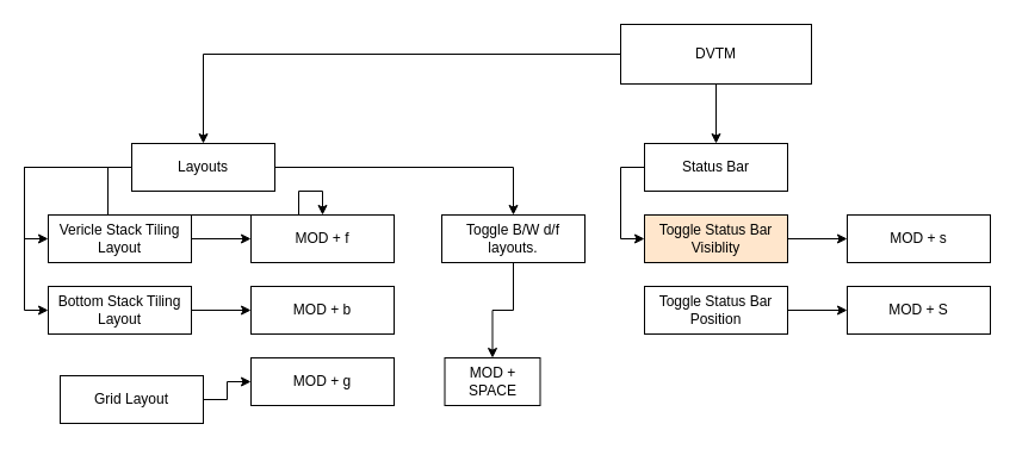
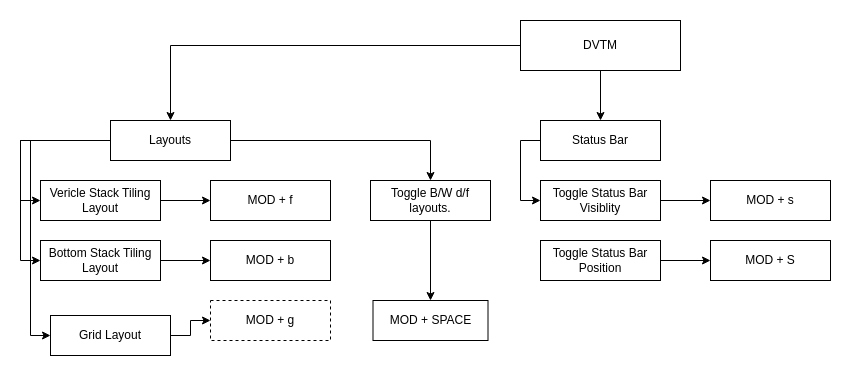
  <mxCell id="0" />
  <mxCell id="1" parent="0" />
  <mxCell id="2" style="edgeStyle=orthogonalEdgeStyle;rounded=0;orthogonalLoop=1;jettySize=auto;html=1;exitX=0;exitY=0.5;exitDx=0;exitDy=0;entryX=0.5;entryY=0;entryDx=0;entryDy=0;" edge="1" parent="1" source="4" target="9"><mxGeometry relative="1" as="geometry" /></mxCell>
  <mxCell id="3" style="edgeStyle=orthogonalEdgeStyle;rounded=0;orthogonalLoop=1;jettySize=auto;html=1;exitX=0.5;exitY=1;exitDx=0;exitDy=0;entryX=0.5;entryY=0;entryDx=0;entryDy=0;" edge="1" parent="1" source="4" target="23"><mxGeometry relative="1" as="geometry" /></mxCell>
  <mxCell id="4" value="DVTM" style="rounded=0;whiteSpace=wrap;html=1;" vertex="1" parent="1"><mxGeometry x="520" y="20" width="160" height="50" as="geometry" /></mxCell>
  <mxCell id="5" style="edgeStyle=orthogonalEdgeStyle;rounded=0;orthogonalLoop=1;jettySize=auto;html=1;exitX=0;exitY=0.75;exitDx=0;exitDy=0;entryX=0;entryY=0.5;entryDx=0;entryDy=0;" edge="1" parent="1" source="9" target="11"><mxGeometry relative="1" as="geometry"><Array as="points"><mxPoint x="110" y="140" /><mxPoint x="20" y="140" /><mxPoint x="20" y="200" /></Array></mxGeometry></mxCell>
  <mxCell id="6" style="edgeStyle=orthogonalEdgeStyle;rounded=0;orthogonalLoop=1;jettySize=auto;html=1;exitX=0;exitY=0.5;exitDx=0;exitDy=0;entryX=0;entryY=0.5;entryDx=0;entryDy=0;" edge="1" parent="1" source="9" target="15"><mxGeometry relative="1" as="geometry" /></mxCell>
- <mxCell id="7" style="edgeStyle=orthogonalEdgeStyle;rounded=0;orthogonalLoop=1;jettySize=auto;html=1;exitX=0;exitY=0.5;exitDx=0;exitDy=0;" edge="1" parent="1" source="9" target="12"><mxGeometry relative="1" as="geometry" /></mxCell>
+ <mxCell id="7" style="edgeStyle=orthogonalEdgeStyle;rounded=0;orthogonalLoop=1;jettySize=auto;html=1;exitX=0;exitY=0.5;exitDx=0;exitDy=0;entryX=0;entryY=0.5;entryDx=0;entryDy=0;" edge="1" parent="1" source="9" target="18"><mxGeometry relative="1" as="geometry" /></mxCell>
  <mxCell id="8" style="edgeStyle=orthogonalEdgeStyle;rounded=0;orthogonalLoop=1;jettySize=auto;html=1;exitX=1;exitY=0.5;exitDx=0;exitDy=0;entryX=0.5;entryY=0;entryDx=0;entryDy=0;" edge="1" parent="1" source="9" target="20"><mxGeometry relative="1" as="geometry" /></mxCell>
  <mxCell id="9" value="Layouts" style="rounded=0;whiteSpace=wrap;html=1;" vertex="1" parent="1"><mxGeometry x="110" y="120" width="120" height="40" as="geometry" /></mxCell>
  <mxCell id="10" style="edgeStyle=orthogonalEdgeStyle;rounded=0;orthogonalLoop=1;jettySize=auto;html=1;exitX=1;exitY=0.5;exitDx=0;exitDy=0;entryX=0;entryY=0.5;entryDx=0;entryDy=0;" edge="1" parent="1" source="11" target="12"><mxGeometry relative="1" as="geometry" /></mxCell>
  <mxCell id="11" value="Vericle Stack Tiling Layout" style="rounded=0;whiteSpace=wrap;html=1;" vertex="1" parent="1"><mxGeometry x="40" y="180" width="120" height="40" as="geometry" /></mxCell>
  <mxCell id="12" value="MOD + f" style="rounded=0;whiteSpace=wrap;html=1;" vertex="1" parent="1"><mxGeometry x="210" y="180" width="120" height="40" as="geometry" /></mxCell>
  <mxCell id="13" value="MOD + b" style="rounded=0;whiteSpace=wrap;html=1;" vertex="1" parent="1"><mxGeometry x="210" y="240" width="120" height="40" as="geometry" /></mxCell>
  <mxCell id="14" style="edgeStyle=orthogonalEdgeStyle;rounded=0;orthogonalLoop=1;jettySize=auto;html=1;exitX=1;exitY=0.5;exitDx=0;exitDy=0;entryX=0;entryY=0.5;entryDx=0;entryDy=0;" edge="1" source="15" target="13" parent="1"><mxGeometry relative="1" as="geometry" /></mxCell>
  <mxCell id="15" value="Bottom Stack Tiling Layout" style="rounded=0;whiteSpace=wrap;html=1;" vertex="1" parent="1"><mxGeometry x="40" y="240" width="120" height="40" as="geometry" /></mxCell>
- <mxCell id="16" value="&lt;div&gt;MOD + g&lt;/div&gt;" style="rounded=0;whiteSpace=wrap;html=1;" vertex="1" parent="1"><mxGeometry x="210" y="300" width="120" height="40" as="geometry" /></mxCell>
+ <mxCell id="16" value="&lt;div&gt;MOD + g&lt;/div&gt;" style="rounded=0;whiteSpace=wrap;html=1;dashed=1;" vertex="1" parent="1"><mxGeometry x="210" y="300" width="120" height="40" as="geometry" /></mxCell>
  <mxCell id="17" style="edgeStyle=orthogonalEdgeStyle;rounded=0;orthogonalLoop=1;jettySize=auto;html=1;exitX=1;exitY=0.5;exitDx=0;exitDy=0;entryX=0;entryY=0.5;entryDx=0;entryDy=0;" edge="1" source="18" target="16" parent="1"><mxGeometry relative="1" as="geometry" /></mxCell>
  <mxCell id="18" value="Grid Layout" style="rounded=0;whiteSpace=wrap;html=1;" vertex="1" parent="1"><mxGeometry x="50" y="315" width="120" height="40" as="geometry" /></mxCell>
  <mxCell id="19" style="edgeStyle=orthogonalEdgeStyle;rounded=0;orthogonalLoop=1;jettySize=auto;html=1;exitX=0.5;exitY=1;exitDx=0;exitDy=0;entryX=0.5;entryY=0;entryDx=0;entryDy=0;" edge="1" parent="1" source="20" target="21"><mxGeometry relative="1" as="geometry" /></mxCell>
  <mxCell id="20" value="Toggle B/W d/f layouts." style="rounded=0;whiteSpace=wrap;html=1;" vertex="1" parent="1"><mxGeometry x="370" y="180" width="120" height="40" as="geometry" /></mxCell>
- <mxCell id="21" value="MOD + SPACE" style="rounded=0;whiteSpace=wrap;html=1;" vertex="1" parent="1"><mxGeometry x="372.5" y="300" width="80" height="40" as="geometry" /></mxCell>
+ <mxCell id="21" value="MOD + SPACE" style="rounded=0;whiteSpace=wrap;html=1;" vertex="1" parent="1"><mxGeometry x="372.5" y="300" width="115" height="40" as="geometry" /></mxCell>
  <mxCell id="22" style="edgeStyle=orthogonalEdgeStyle;rounded=0;orthogonalLoop=1;jettySize=auto;html=1;exitX=0;exitY=0.5;exitDx=0;exitDy=0;entryX=0;entryY=0.5;entryDx=0;entryDy=0;" edge="1" parent="1" source="23" target="25"><mxGeometry relative="1" as="geometry" /></mxCell>
  <mxCell id="23" value="Status Bar" style="rounded=0;whiteSpace=wrap;html=1;" vertex="1" parent="1"><mxGeometry x="540" y="120" width="120" height="40" as="geometry" /></mxCell>
  <mxCell id="24" style="edgeStyle=orthogonalEdgeStyle;rounded=0;orthogonalLoop=1;jettySize=auto;html=1;exitX=1;exitY=0.5;exitDx=0;exitDy=0;entryX=0;entryY=0.5;entryDx=0;entryDy=0;" edge="1" source="25" target="26" parent="1"><mxGeometry relative="1" as="geometry" /></mxCell>
- <mxCell id="25" value="Toggle Status Bar Visiblity" style="rounded=0;whiteSpace=wrap;html=1;fillColor=#ffe6cc;" vertex="1" parent="1"><mxGeometry x="540" y="180" width="120" height="40" as="geometry" /></mxCell>
+ <mxCell id="25" value="Toggle Status Bar Visiblity" style="rounded=0;whiteSpace=wrap;html=1;" vertex="1" parent="1"><mxGeometry x="540" y="180" width="120" height="40" as="geometry" /></mxCell>
  <mxCell id="26" value="MOD + s" style="rounded=0;whiteSpace=wrap;html=1;" vertex="1" parent="1"><mxGeometry x="710" y="180" width="120" height="40" as="geometry" /></mxCell>
  <mxCell id="27" style="edgeStyle=orthogonalEdgeStyle;rounded=0;orthogonalLoop=1;jettySize=auto;html=1;exitX=1;exitY=0.5;exitDx=0;exitDy=0;entryX=0;entryY=0.5;entryDx=0;entryDy=0;" edge="1" source="28" target="29" parent="1"><mxGeometry relative="1" as="geometry" /></mxCell>
  <mxCell id="28" value="Toggle Status Bar Position" style="rounded=0;whiteSpace=wrap;html=1;" vertex="1" parent="1"><mxGeometry x="540" y="240" width="120" height="40" as="geometry" /></mxCell>
  <mxCell id="29" value="MOD + S" style="rounded=0;whiteSpace=wrap;html=1;" vertex="1" parent="1"><mxGeometry x="710" y="240" width="120" height="40" as="geometry" /></mxCell>
